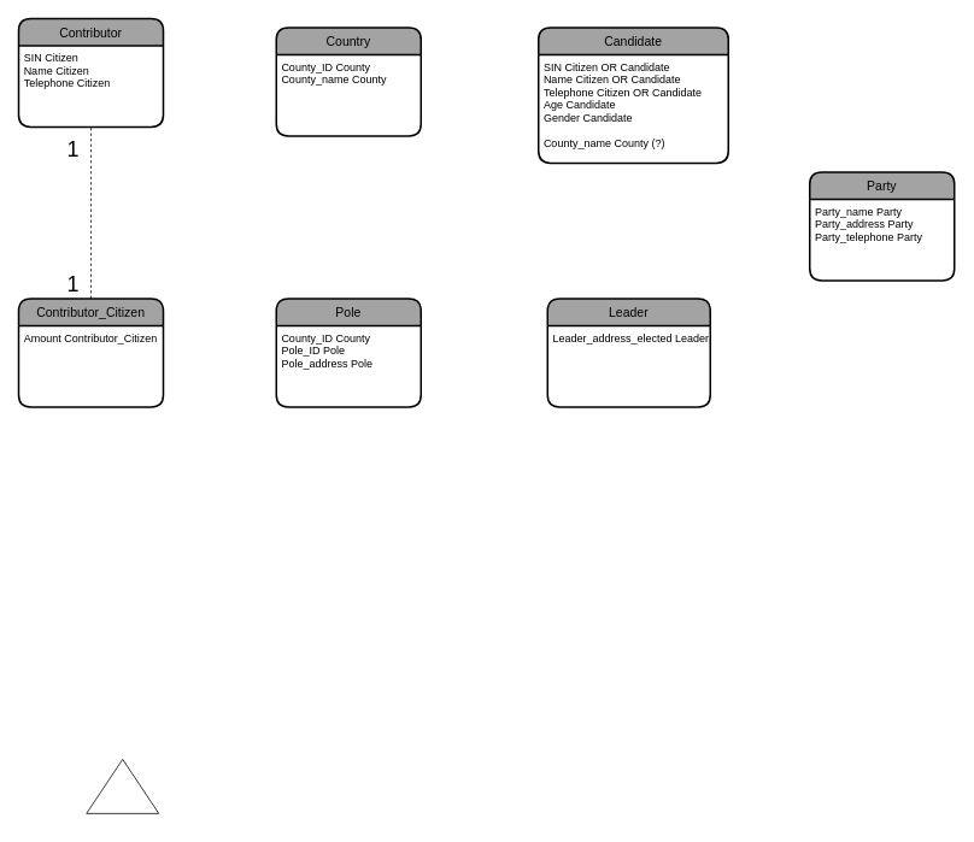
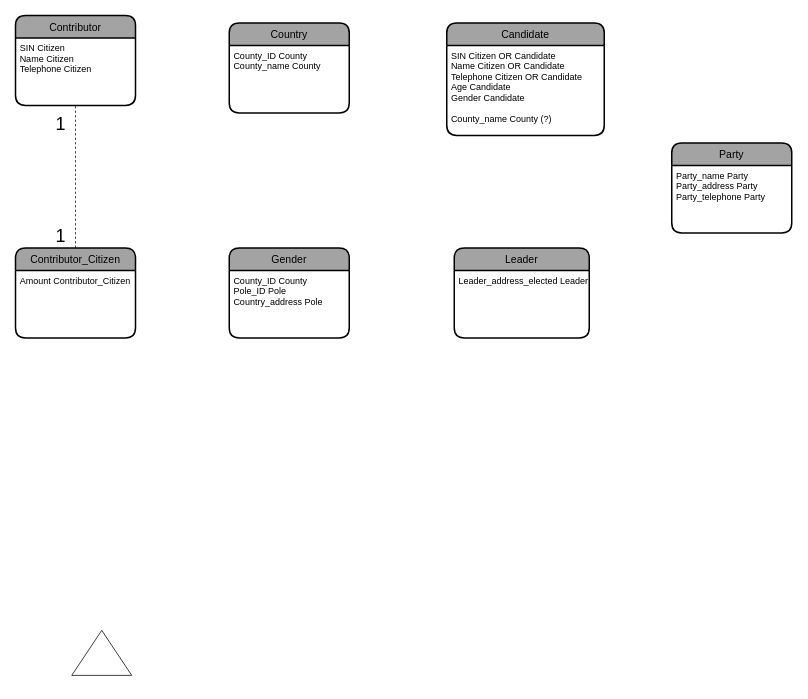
  <mxCell id="0" />
  <mxCell id="1" parent="0" />
  <mxCell id="2" value="Contributor" style="swimlane;childLayout=stackLayout;horizontal=1;startSize=30;horizontalStack=0;rounded=1;fontSize=14;fontStyle=0;strokeWidth=2;resizeParent=0;resizeLast=1;shadow=0;dashed=0;align=center;fillColor=#A3A3A3;" vertex="1" parent="1"><mxGeometry x="20" y="20" width="160" height="120" as="geometry" /></mxCell>
  <mxCell id="3" value="SIN Citizen&#10;Name Citizen&#10;Telephone Citizen" style="align=left;strokeColor=none;fillColor=none;spacingLeft=4;fontSize=12;verticalAlign=top;resizable=0;rotatable=0;part=1;" vertex="1" parent="2"><mxGeometry y="30" width="160" height="90" as="geometry" /></mxCell>
  <mxCell id="4" value="Country" style="swimlane;childLayout=stackLayout;horizontal=1;startSize=30;horizontalStack=0;rounded=1;fontSize=14;fontStyle=0;strokeWidth=2;resizeParent=0;resizeLast=1;shadow=0;dashed=0;align=center;fillColor=#A3A3A3;" vertex="1" parent="1"><mxGeometry x="305" y="30" width="160" height="120" as="geometry" /></mxCell>
  <mxCell id="5" value="County_ID County&#10;County_name County&#10;" style="align=left;strokeColor=none;fillColor=none;spacingLeft=4;fontSize=12;verticalAlign=top;resizable=0;rotatable=0;part=1;" vertex="1" parent="4"><mxGeometry y="30" width="160" height="90" as="geometry" /></mxCell>
- <mxCell id="6" value="Pole" style="swimlane;childLayout=stackLayout;horizontal=1;startSize=30;horizontalStack=0;rounded=1;fontSize=14;fontStyle=0;strokeWidth=2;resizeParent=0;resizeLast=1;shadow=0;dashed=0;align=center;fillColor=#A3A3A3;" vertex="1" parent="1"><mxGeometry x="305" y="330" width="160" height="120" as="geometry" /></mxCell>
- <mxCell id="7" value="County_ID County&#10;Pole_ID Pole&#10;Pole_address Pole" style="align=left;strokeColor=none;fillColor=none;spacingLeft=4;fontSize=12;verticalAlign=top;resizable=0;rotatable=0;part=1;" vertex="1" parent="6"><mxGeometry y="30" width="160" height="90" as="geometry" /></mxCell>
+ <mxCell id="6" value="Gender" style="swimlane;childLayout=stackLayout;horizontal=1;startSize=30;horizontalStack=0;rounded=1;fontSize=14;fontStyle=0;strokeWidth=2;resizeParent=0;resizeLast=1;shadow=0;dashed=0;align=center;fillColor=#A3A3A3;" vertex="1" parent="1"><mxGeometry x="305" y="330" width="160" height="120" as="geometry" /></mxCell>
+ <mxCell id="7" value="County_ID County&#10;Pole_ID Pole&#10;Country_address Pole" style="align=left;strokeColor=none;fillColor=none;spacingLeft=4;fontSize=12;verticalAlign=top;resizable=0;rotatable=0;part=1;" vertex="1" parent="6"><mxGeometry y="30" width="160" height="90" as="geometry" /></mxCell>
  <mxCell id="8" value="Candidate" style="swimlane;childLayout=stackLayout;horizontal=1;startSize=30;horizontalStack=0;rounded=1;fontSize=14;fontStyle=0;strokeWidth=2;resizeParent=0;resizeLast=1;shadow=0;dashed=0;align=center;fillColor=#A3A3A3;" vertex="1" parent="1"><mxGeometry x="595" y="30" width="210" height="150" as="geometry" /></mxCell>
  <mxCell id="9" value="SIN Citizen OR Candidate&#10;Name Citizen OR Candidate&#10;Telephone Citizen OR Candidate&#10;Age Candidate&#10;Gender Candidate&#10;&#10;County_name County (?)" style="align=left;strokeColor=none;fillColor=none;spacingLeft=4;fontSize=12;verticalAlign=top;resizable=0;rotatable=0;part=1;" vertex="1" parent="8"><mxGeometry y="30" width="210" height="120" as="geometry" /></mxCell>
  <mxCell id="10" value="Party" style="swimlane;childLayout=stackLayout;horizontal=1;startSize=30;horizontalStack=0;rounded=1;fontSize=14;fontStyle=0;strokeWidth=2;resizeParent=0;resizeLast=1;shadow=0;dashed=0;align=center;fillColor=#A3A3A3;" vertex="1" parent="1"><mxGeometry x="895" y="190" width="160" height="120" as="geometry" /></mxCell>
  <mxCell id="11" value="Party_name Party&#10;Party_address Party&#10;Party_telephone Party" style="align=left;strokeColor=none;fillColor=none;spacingLeft=4;fontSize=12;verticalAlign=top;resizable=0;rotatable=0;part=1;" vertex="1" parent="10"><mxGeometry y="30" width="160" height="90" as="geometry" /></mxCell>
  <mxCell id="12" value="Leader" style="swimlane;childLayout=stackLayout;horizontal=1;startSize=30;horizontalStack=0;rounded=1;fontSize=14;fontStyle=0;strokeWidth=2;resizeParent=0;resizeLast=1;shadow=0;dashed=0;align=center;fillColor=#A3A3A3;" vertex="1" parent="1"><mxGeometry x="605" y="330" width="180" height="120" as="geometry" /></mxCell>
  <mxCell id="13" value="Leader_address_elected Leader" style="align=left;strokeColor=none;fillColor=none;spacingLeft=4;fontSize=12;verticalAlign=top;resizable=0;rotatable=0;part=1;" vertex="1" parent="12"><mxGeometry y="30" width="180" height="90" as="geometry" /></mxCell>
  <mxCell id="14" value="Contributor_Citizen" style="swimlane;childLayout=stackLayout;horizontal=1;startSize=30;horizontalStack=0;rounded=1;fontSize=14;fontStyle=0;strokeWidth=2;resizeParent=0;resizeLast=1;shadow=0;dashed=0;align=center;fillColor=#A3A3A3;" vertex="1" parent="1"><mxGeometry x="20" y="330" width="160" height="120" as="geometry" /></mxCell>
  <mxCell id="15" value="Amount Contributor_Citizen" style="align=left;strokeColor=none;fillColor=none;spacingLeft=4;fontSize=12;verticalAlign=top;resizable=0;rotatable=0;part=1;" vertex="1" parent="14"><mxGeometry y="30" width="160" height="90" as="geometry" /></mxCell>
  <mxCell id="16" value="" style="triangle;whiteSpace=wrap;html=1;fillColor=#FFFFFF;rotation=-90;align=center;" vertex="1" parent="1"><mxGeometry x="105" y="830" width="60" height="80" as="geometry" /></mxCell>
  <mxCell id="17" value="" style="endArrow=none;html=1;rounded=0;fontSize=24;entryX=0.5;entryY=1;entryDx=0;entryDy=0;exitX=0.5;exitY=0;exitDx=0;exitDy=0;dashed=1;" edge="1" parent="1" source="14" target="3"><mxGeometry width="50" height="50" relative="1" as="geometry"><mxPoint x="65" y="310" as="sourcePoint" /><mxPoint x="115" y="260" as="targetPoint" /></mxGeometry></mxCell>
  <mxCell id="18" value="1" style="text;html=1;align=center;verticalAlign=middle;resizable=0;points=[];autosize=1;strokeColor=none;fillColor=none;fontSize=24;" vertex="1" parent="1"><mxGeometry x="65" y="150" width="30" height="30" as="geometry" /></mxCell>
  <mxCell id="19" value="1" style="text;html=1;align=center;verticalAlign=middle;resizable=0;points=[];autosize=1;strokeColor=none;fillColor=none;fontSize=24;" vertex="1" parent="1"><mxGeometry x="65" y="300" width="30" height="30" as="geometry" /></mxCell>
